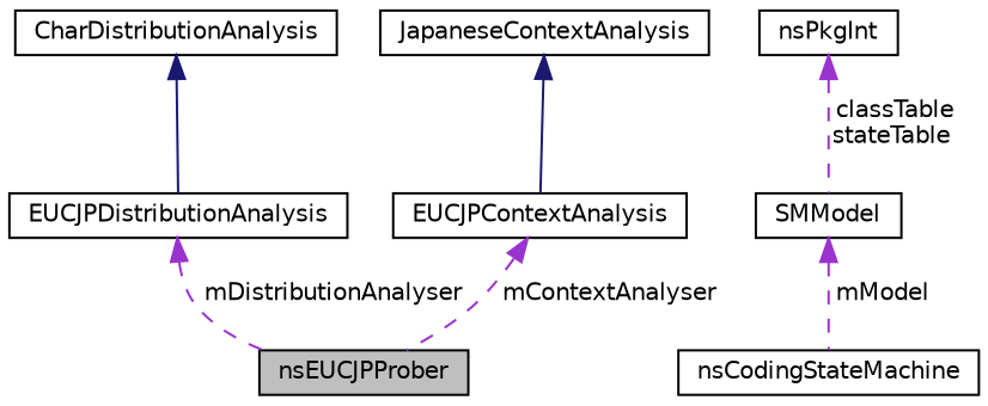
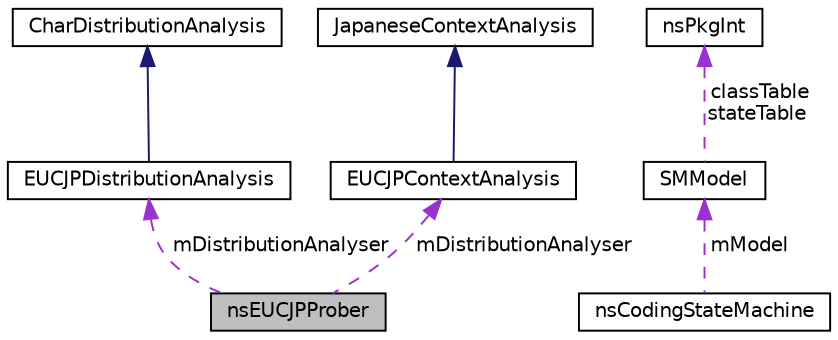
  digraph {
    node [color=black fillcolor=white fontname=Helvetica fontsize=10 shape=record style=filled]
    edge [color=darkorchid3 dir=back fontname=Helvetica fontsize=10 labelfontname=Helvetica labelfontsize=10 style=dashed]
    n1 [fillcolor=grey75 fontcolor=black height=0.2 label=nsEUCJPProber width=0.4]
    n2 [height=0.2 label=nsCodingStateMachine width=0.4]
    n3 [height=0.2 label=SMModel width=0.4]
    n4 [height=0.2 label=nsPkgInt width=0.4]
    n5 [height=0.2 label=EUCJPDistributionAnalysis width=0.4]
    n6 [height=0.2 label=CharDistributionAnalysis width=0.4]
    n7 [height=0.2 label=EUCJPContextAnalysis width=0.4]
    n8 [height=0.2 label=JapaneseContextAnalysis width=0.4]
    n3 -> n2 [label=" mModel"]
    n4 -> n3 [label=" classTable\nstateTable"]
    n5 -> n1 [label=" mDistributionAnalyser"]
    n6 -> n5 [color=midnightblue style=solid]
-   n7 -> n1 [label=" mContextAnalyser"]
+   n7 -> n1 [label=" mDistributionAnalyser"]
    n8 -> n7 [color=midnightblue style=solid]
  }
